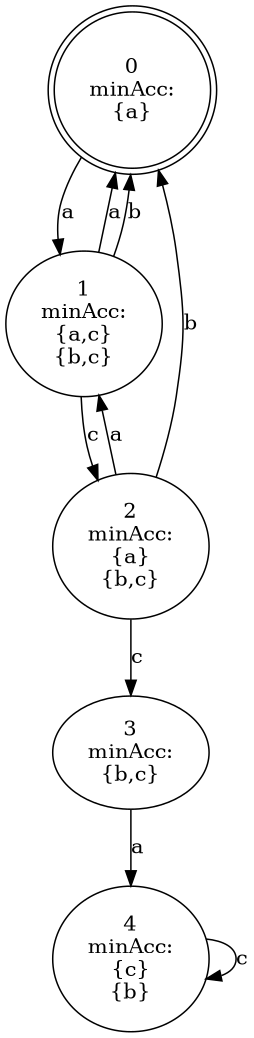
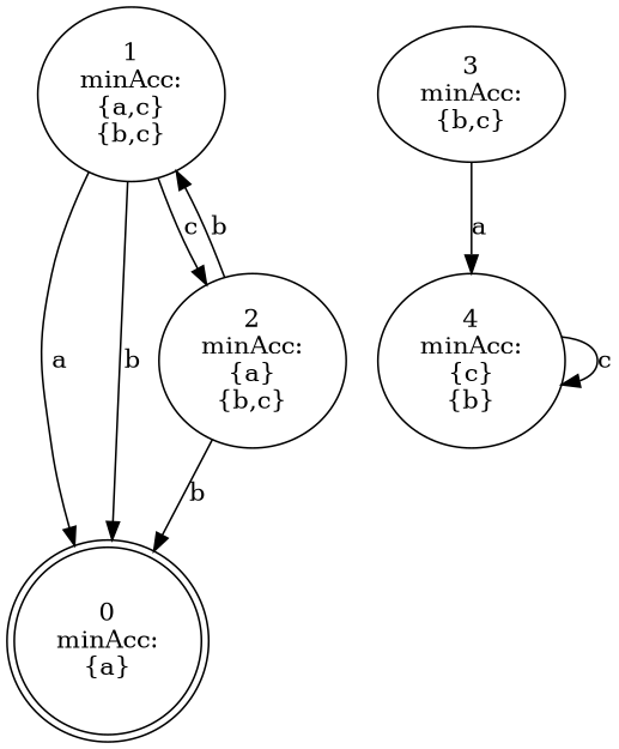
  digraph {
    rankdir=TB
    n1 [label="0\nminAcc:\n{a}\n" shape=doublecircle]
    n2 [label="1\nminAcc:\n{a,c}\n{b,c}\n"]
    n3 [label="2\nminAcc:\n{a}\n{b,c}\n"]
    n4 [label="3\nminAcc:\n{b,c}\n"]
    n5 [label="4\nminAcc:\n{c}\n{b}\n"]
-   n1 -> n2 [label=a]
    n2 -> n1 [label=a]
    n2 -> n1 [label=b]
    n2 -> n3 [label=c]
    n3 -> n1 [label=b]
-   n3 -> n2 [label=a]
-   n3 -> n4 [label=c]
+   n3 -> n2 [label=b]
    n4 -> n5 [label=a]
    n5 -> n5 [label=c]
  }
